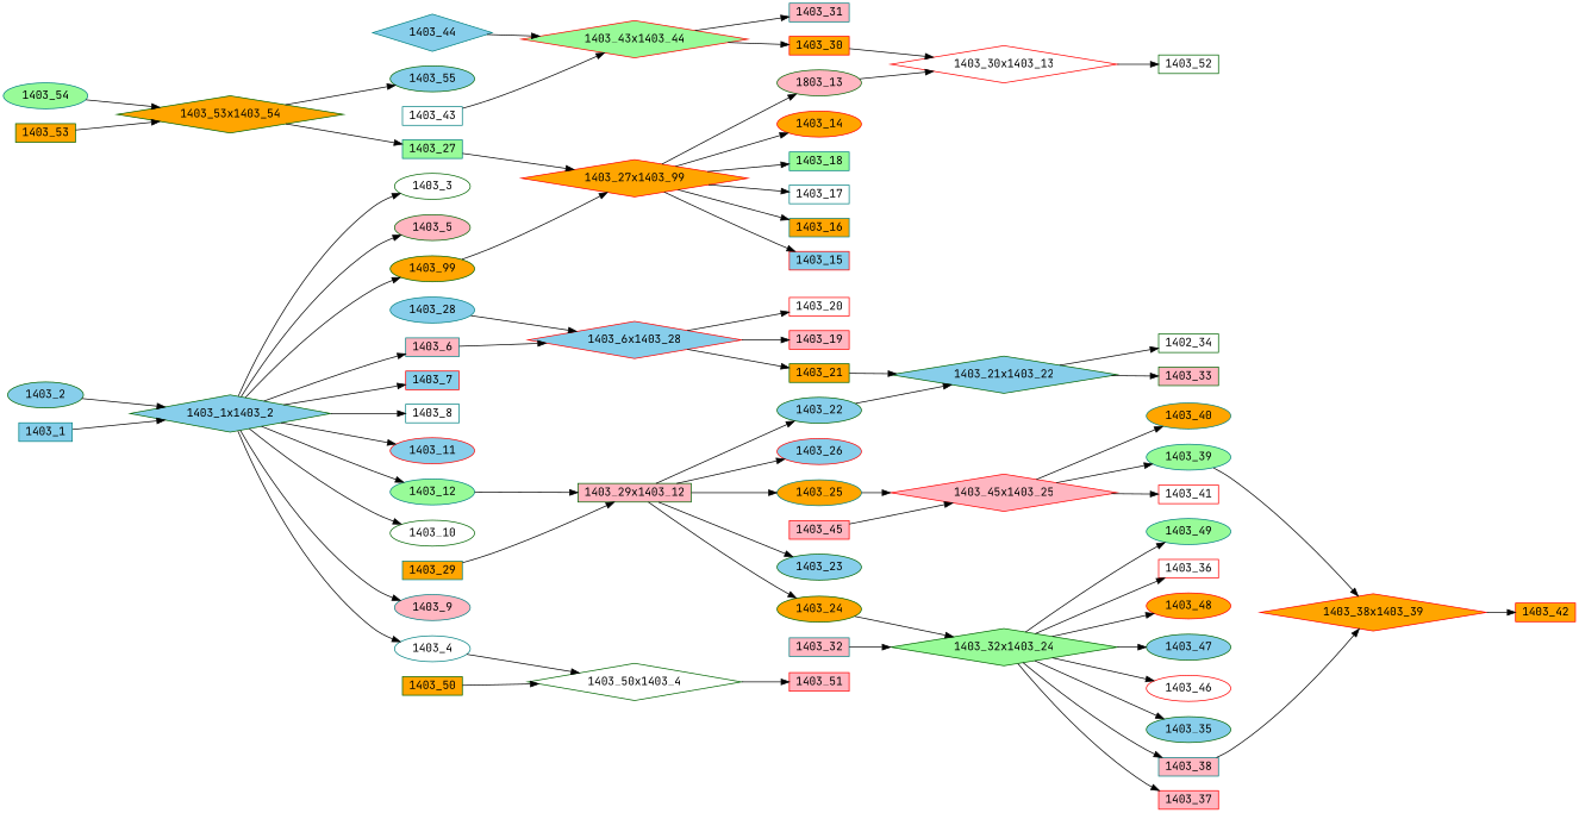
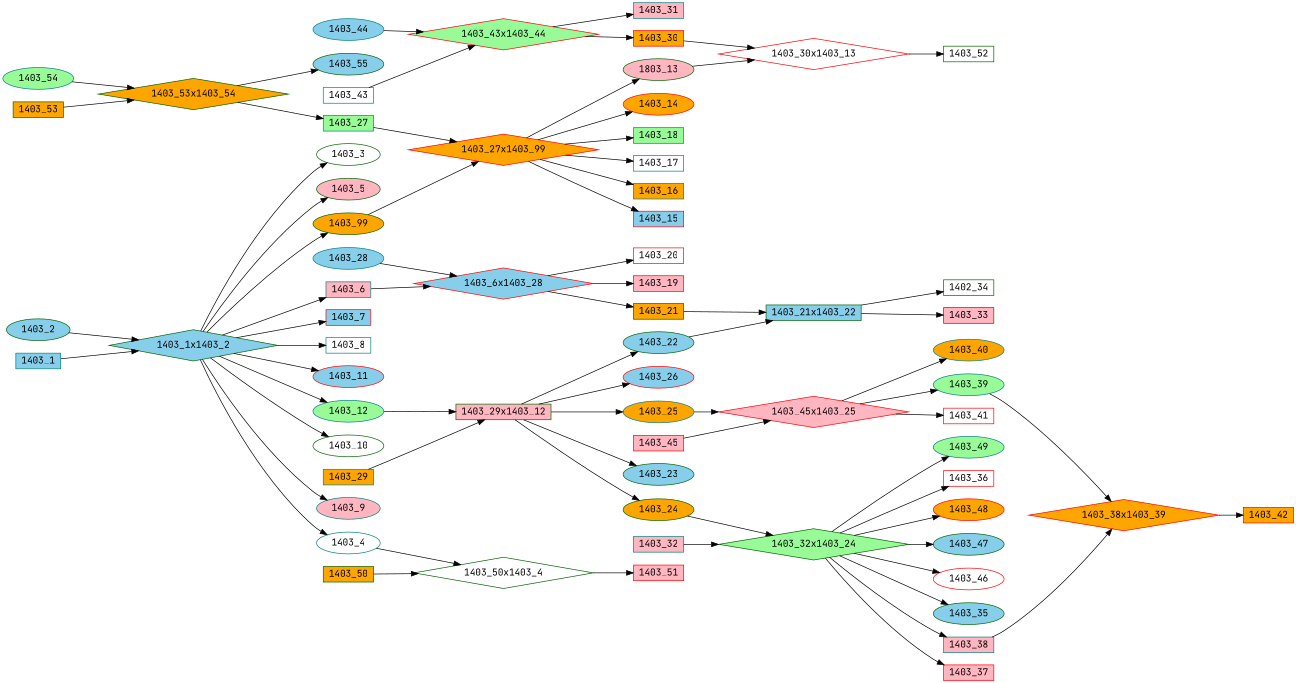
  digraph {
    fontname="JetBrains Mono"
    rankdir=LR
    node [color=darkgreen fillcolor=skyblue fontcolor=black fontname="JetBrains Mono" regular=0 shape=box style=filled]
    edge [fontname="JetBrains Mono"]
    "1403_11" [color=red height=0.3 shape=ellipse width=0.5]
    "1403_1x1403_2" [height=.1 shape=diamond width=.1 fontcolor="" regular=""]
    "1403_10" [fillcolor=white height=0.3 shape=ellipse width=0.5]
    "1403_99" [fillcolor=orange height=0.3 shape=ellipse width=0.5]
    "1403_4" [color=teal fillcolor=white height=0.3 shape=ellipse width=0.5]
    "1403_3" [fillcolor=white height=0.3 shape=ellipse width=0.5]
    "1403_5" [fillcolor=lightpink height=0.3 shape=ellipse width=0.5]
    "1403_6" [color=teal fillcolor=lightpink height=0.3 width=0.5]
    "1403_7" [color=red height=0.3 width=0.5]
    "1403_8" [color=teal fillcolor=white height=0.3 width=0.5]
    "1403_9" [color=teal fillcolor=lightpink height=0.3 shape=ellipse width=0.5]
    "1403_12" [color=teal fillcolor=palegreen height=0.3 shape=ellipse width=0.5]
    "1403_27x1403_99" [color=red fillcolor=orange height=.1 shape=diamond width=.1 fontcolor="" regular=""]
    "1403_50x1403_4" [fillcolor=white height=.1 shape=diamond width=.1 fontcolor="" regular=""]
    "1403_6x1403_28" [color=red height=.1 shape=diamond width=.1 fontcolor="" regular=""]
    "1403_29x1403_12" [fillcolor=lightpink height=.1 width=.1 fontcolor="" regular=""]
    "1403_2" [height=0.3 shape=ellipse width=0.5]
    "1403_41" [color=red fillcolor=white height=0.3 width=0.5]
    "1403_45x1403_25" [color=red fillcolor=lightpink height=.1 shape=diamond width=.1 fontcolor="" regular=""]
    "1403_40" [color=teal fillcolor=orange height=0.3 shape=ellipse width=0.5]
    "1403_39" [color=teal fillcolor=palegreen height=0.3 shape=ellipse width=0.5]
    "1403_38x1403_39" [color=red fillcolor=orange height=.1 shape=diamond width=.1 fontcolor="" regular=""]
    "1403_42" [color=red fillcolor=orange height=0.3 width=0.5]
    "1403_50" [fillcolor=orange height=0.3 width=0.5]
    "1403_51" [color=red fillcolor=lightpink height=0.3 width=0.5]
    "1403_37" [color=red fillcolor=lightpink height=0.3 width=0.5]
    "1403_32x1403_24" [fillcolor=palegreen height=.1 shape=diamond width=.1 fontcolor="" regular=""]
    "1403_38" [color=teal fillcolor=lightpink height=0.3 width=0.5]
    "1403_49" [color=teal fillcolor=palegreen height=0.3 shape=ellipse width=0.5]
    "1403_36" [color=red fillcolor=white height=0.3 width=0.5]
    "1403_48" [color=red fillcolor=orange height=0.3 shape=ellipse width=0.5]
    "1403_47" [height=0.3 shape=ellipse width=0.5]
    "1403_46" [color=red fillcolor=white height=0.3 shape=ellipse width=0.5]
    "1403_35" [height=0.3 shape=ellipse width=0.5]
    "1403_1" [color=teal height=0.3 width=0.5]
    n36 [fillcolor=lightpink height=0.3 label="1803_13" shape=ellipse width=0.5]
    "1403_18" [color=teal fillcolor=palegreen height=0.3 width=0.5]
    "1403_17" [color=teal fillcolor=white height=0.3 width=0.5]
    "1403_16" [color=teal fillcolor=orange height=0.3 width=0.5]
    "1403_15" [color=red height=0.3 width=0.5]
    "1403_14" [color=red fillcolor=orange height=0.3 shape=ellipse width=0.5]
    "1403_30x1403_13" [color=red fillcolor=white height=.1 shape=diamond width=.1 fontcolor="" regular=""]
    "1403_55" [height=0.3 shape=ellipse width=0.5]
    "1403_53x1403_54" [fillcolor=orange height=.1 shape=diamond width=.1 fontcolor="" regular=""]
    "1403_27" [color=teal fillcolor=palegreen height=0.3 width=0.5]
    "1403_45" [color=red fillcolor=lightpink height=0.3 width=0.5]
    "1403_54" [color=teal fillcolor=palegreen height=0.3 shape=ellipse width=0.5]
    "1403_53" [fillcolor=orange height=0.3 width=0.5]
    "1403_52" [fillcolor=white height=0.3 width=0.5]
-   "1403_44" [color=teal height=0.3 shape=diamond width=0.5]
+   "1403_44" [color=teal height=0.3 shape=ellipse width=0.5]
    "1403_43x1403_44" [color=red fillcolor=palegreen height=.1 shape=diamond width=.1 fontcolor="" regular=""]
    "1403_30" [color=red fillcolor=orange height=0.3 width=0.5]
    "1403_31" [color=teal fillcolor=lightpink height=0.3 width=0.5]
    "1403_43" [color=teal fillcolor=white height=0.3 width=0.5]
    "1403_26" [color=red height=0.3 shape=ellipse width=0.5]
    "1403_25" [color=teal fillcolor=orange height=0.3 shape=ellipse width=0.5]
    "1403_24" [fillcolor=orange height=0.3 shape=ellipse width=0.5]
    "1403_23" [height=0.3 shape=ellipse width=0.5]
    "1403_22" [height=0.3 shape=ellipse width=0.5]
-   "1403_21x1403_22" [height=.1 shape=diamond width=.1 fontcolor="" regular=""]
+   "1403_21x1403_22" [height=.1 width=.1 fontcolor="" regular=""]
    "1403_29" [color=teal fillcolor=orange height=0.3 width=0.5]
    "1403_20" [color=red fillcolor=white height=0.3 width=0.5]
    "1403_19" [color=red fillcolor=lightpink height=0.3 width=0.5]
    "1403_21" [fillcolor=orange height=0.3 width=0.5]
    "1403_28" [color=teal height=0.3 shape=ellipse width=0.5]
    n66 [fillcolor=white height=0.3 label="1402_34" width=0.5]
    "1403_33" [fillcolor=lightpink height=0.3 width=0.5]
    "1403_32" [color=teal fillcolor=lightpink height=0.3 width=0.5]
    "1403_1x1403_2" -> "1403_11"
    "1403_1x1403_2" -> "1403_10"
    "1403_1x1403_2" -> "1403_99"
    "1403_1x1403_2" -> "1403_4"
    "1403_1x1403_2" -> "1403_3"
    "1403_1x1403_2" -> "1403_5"
    "1403_1x1403_2" -> "1403_6"
    "1403_1x1403_2" -> "1403_7"
    "1403_1x1403_2" -> "1403_8"
    "1403_1x1403_2" -> "1403_9"
    "1403_1x1403_2" -> "1403_12"
    "1403_99" -> "1403_27x1403_99"
    "1403_4" -> "1403_50x1403_4"
    "1403_6" -> "1403_6x1403_28"
    "1403_12" -> "1403_29x1403_12"
    "1403_27x1403_99" -> n36
    "1403_27x1403_99" -> "1403_18"
    "1403_27x1403_99" -> "1403_17"
    "1403_27x1403_99" -> "1403_16"
    "1403_27x1403_99" -> "1403_15"
    "1403_27x1403_99" -> "1403_14"
    "1403_50x1403_4" -> "1403_51"
    "1403_6x1403_28" -> "1403_20"
    "1403_6x1403_28" -> "1403_19"
    "1403_6x1403_28" -> "1403_21"
    "1403_29x1403_12" -> "1403_26"
    "1403_29x1403_12" -> "1403_25"
    "1403_29x1403_12" -> "1403_24"
    "1403_29x1403_12" -> "1403_23"
    "1403_29x1403_12" -> "1403_22"
    "1403_2" -> "1403_1x1403_2"
    "1403_45x1403_25" -> "1403_41"
    "1403_45x1403_25" -> "1403_40"
    "1403_45x1403_25" -> "1403_39"
    "1403_39" -> "1403_38x1403_39"
    "1403_38x1403_39" -> "1403_42"
    "1403_50" -> "1403_50x1403_4"
    "1403_32x1403_24" -> "1403_37"
    "1403_32x1403_24" -> "1403_38"
    "1403_32x1403_24" -> "1403_49"
    "1403_32x1403_24" -> "1403_36"
    "1403_32x1403_24" -> "1403_48"
    "1403_32x1403_24" -> "1403_47"
    "1403_32x1403_24" -> "1403_46"
    "1403_32x1403_24" -> "1403_35"
    "1403_38" -> "1403_38x1403_39"
    "1403_1" -> "1403_1x1403_2"
    n36 -> "1403_30x1403_13"
    "1403_30x1403_13" -> "1403_52"
    "1403_53x1403_54" -> "1403_55"
    "1403_53x1403_54" -> "1403_27"
    "1403_27" -> "1403_27x1403_99"
    "1403_45" -> "1403_45x1403_25"
    "1403_54" -> "1403_53x1403_54"
    "1403_53" -> "1403_53x1403_54"
    "1403_44" -> "1403_43x1403_44"
    "1403_43x1403_44" -> "1403_30"
    "1403_43x1403_44" -> "1403_31"
    "1403_30" -> "1403_30x1403_13"
    "1403_43" -> "1403_43x1403_44"
    "1403_25" -> "1403_45x1403_25"
    "1403_24" -> "1403_32x1403_24"
    "1403_22" -> "1403_21x1403_22"
    "1403_21x1403_22" -> n66
    "1403_21x1403_22" -> "1403_33"
    "1403_29" -> "1403_29x1403_12"
    "1403_21" -> "1403_21x1403_22"
    "1403_28" -> "1403_6x1403_28"
    "1403_32" -> "1403_32x1403_24"
  }
